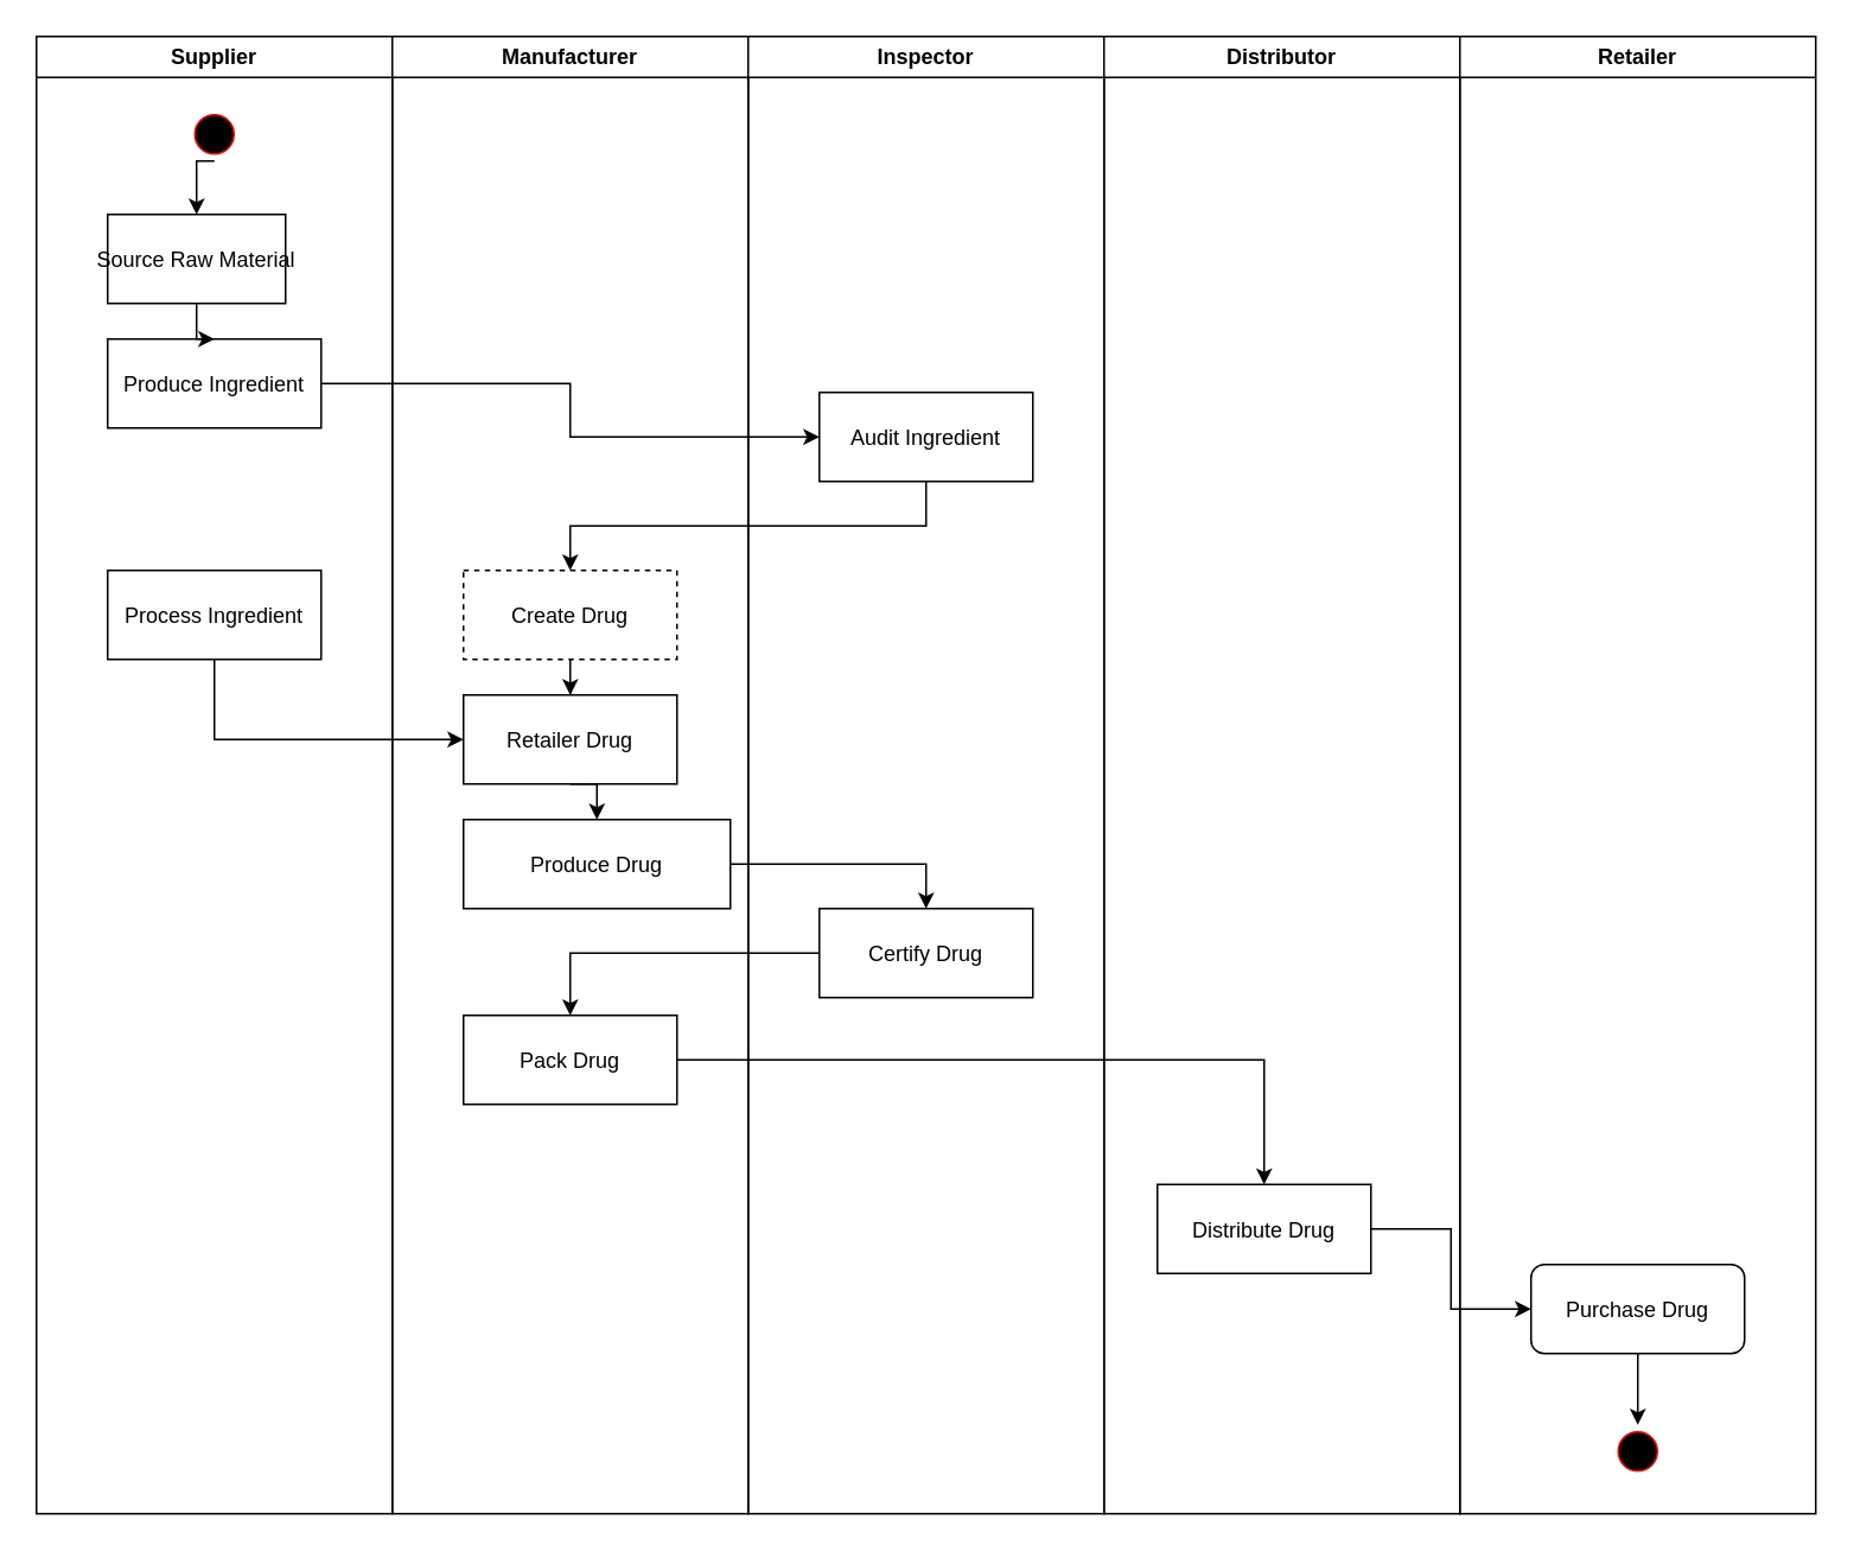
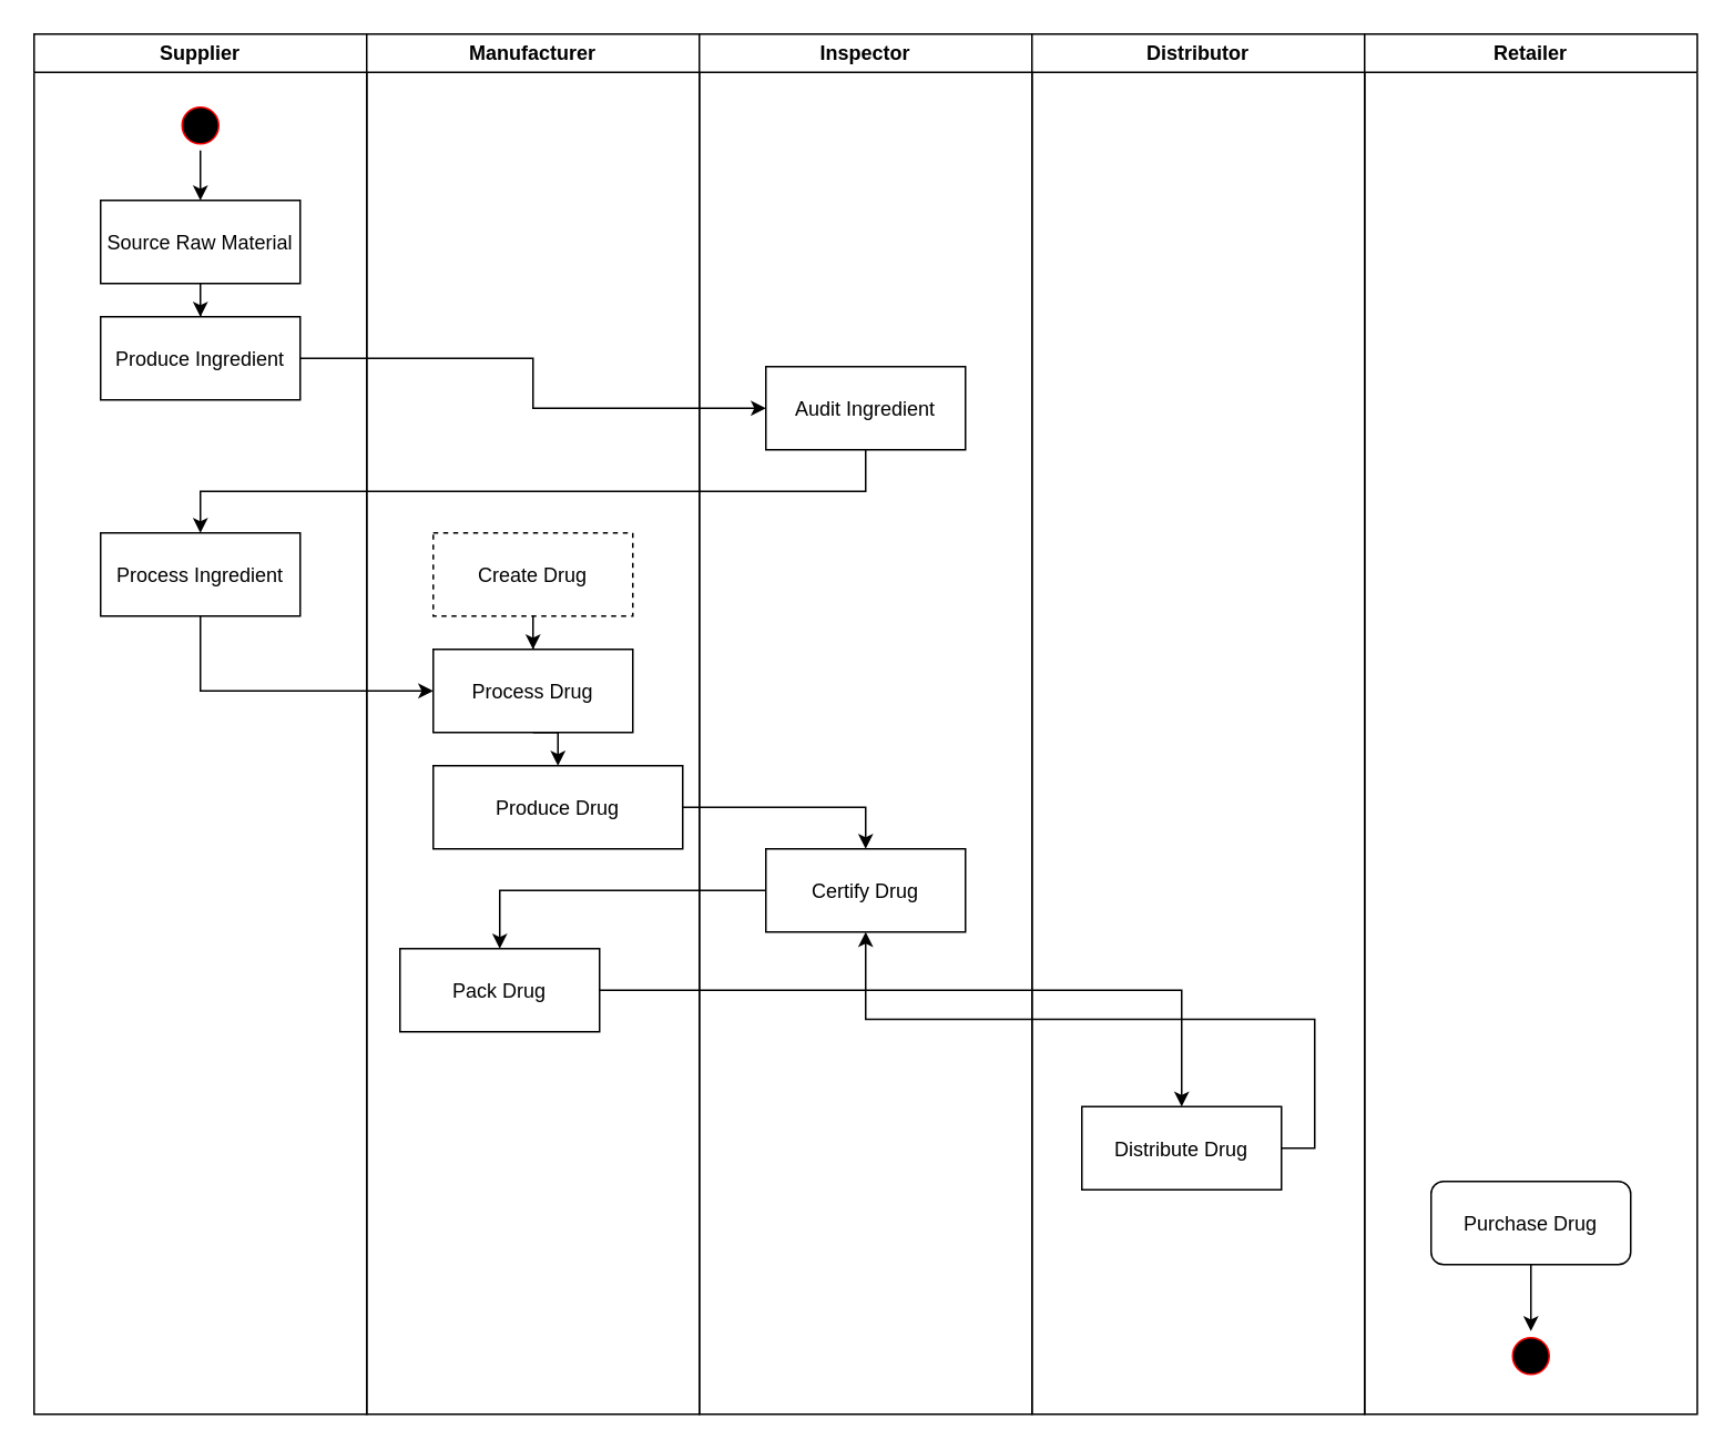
  <mxCell id="0" />
  <mxCell id="1" parent="0" />
  <mxCell id="2" value="Supplier" style="swimlane;whiteSpace=wrap" parent="1" vertex="1"><mxGeometry x="20" y="20" width="200" height="830" as="geometry" /></mxCell>
  <mxCell id="3" style="edgeStyle=orthogonalEdgeStyle;rounded=0;orthogonalLoop=1;jettySize=auto;html=1;exitX=0.5;exitY=1;exitDx=0;exitDy=0;entryX=0.5;entryY=0;entryDx=0;entryDy=0;" parent="2" source="4" target="5" edge="1"><mxGeometry relative="1" as="geometry" /></mxCell>
  <mxCell id="4" value="" style="ellipse;shape=startState;fillColor=#000000;strokeColor=#ff0000;" parent="2" vertex="1"><mxGeometry x="85" y="40" width="30" height="30" as="geometry" /></mxCell>
- <mxCell id="5" value="Source Raw Material" style="" parent="2" vertex="1"><mxGeometry x="40" y="100" width="100" height="50" as="geometry" /></mxCell>
+ <mxCell id="5" value="Source Raw Material" style="" parent="2" vertex="1"><mxGeometry x="40" y="100" width="120" height="50" as="geometry" /></mxCell>
  <mxCell id="6" value="Produce Ingredient" style="" parent="2" vertex="1"><mxGeometry x="40" y="170" width="120" height="50" as="geometry" /></mxCell>
  <mxCell id="7" value="" style="edgeStyle=orthogonalEdgeStyle;rounded=0;orthogonalLoop=1;jettySize=auto;html=1;" parent="2" source="5" target="6" edge="1"><mxGeometry relative="1" as="geometry" /></mxCell>
  <mxCell id="8" value="Process Ingredient" style="" parent="2" vertex="1"><mxGeometry x="40" y="300" width="120" height="50" as="geometry" /></mxCell>
  <mxCell id="9" value="Manufacturer" style="swimlane;whiteSpace=wrap" parent="1" vertex="1"><mxGeometry x="220" y="20" width="200" height="830" as="geometry" /></mxCell>
  <mxCell id="10" value="Create Drug" style="dashed=1;" parent="9" vertex="1"><mxGeometry x="40" y="300" width="120" height="50" as="geometry" /></mxCell>
  <mxCell id="11" value="Produce Drug" style="" parent="9" vertex="1"><mxGeometry x="40" y="440" width="150" height="50" as="geometry" /></mxCell>
- <mxCell id="12" value="Pack Drug" style="" parent="9" vertex="1"><mxGeometry x="40" y="550" width="120" height="50" as="geometry" /></mxCell>
+ <mxCell id="12" value="Pack Drug" style="" parent="9" vertex="1"><mxGeometry x="20" y="550" width="120" height="50" as="geometry" /></mxCell>
  <mxCell id="13" style="edgeStyle=orthogonalEdgeStyle;rounded=0;orthogonalLoop=1;jettySize=auto;html=1;exitX=0.5;exitY=1;exitDx=0;exitDy=0;entryX=0.5;entryY=0;entryDx=0;entryDy=0;" parent="9" source="14" target="11" edge="1"><mxGeometry relative="1" as="geometry" /></mxCell>
- <mxCell id="14" value="Retailer Drug" style="" parent="9" vertex="1"><mxGeometry x="40" y="370" width="120" height="50" as="geometry" /></mxCell>
+ <mxCell id="14" value="Process Drug" style="" parent="9" vertex="1"><mxGeometry x="40" y="370" width="120" height="50" as="geometry" /></mxCell>
  <mxCell id="15" value="" style="edgeStyle=orthogonalEdgeStyle;rounded=0;orthogonalLoop=1;jettySize=auto;html=1;" parent="9" source="10" target="14" edge="1"><mxGeometry relative="1" as="geometry" /></mxCell>
  <mxCell id="16" value="Inspector" style="swimlane;whiteSpace=wrap;startSize=23;" parent="1" vertex="1"><mxGeometry x="420" y="20" width="200" height="830" as="geometry"><mxRectangle x="724.5" y="128" width="90" height="23" as="alternateBounds" /></mxGeometry></mxCell>
  <mxCell id="17" value="Audit Ingredient" style="" parent="16" vertex="1"><mxGeometry x="40" y="200" width="120" height="50" as="geometry" /></mxCell>
  <mxCell id="18" value="Certify Drug" style="" parent="16" vertex="1"><mxGeometry x="40" y="490" width="120" height="50" as="geometry" /></mxCell>
  <mxCell id="19" value="Distributor" style="swimlane;whiteSpace=wrap" parent="1" vertex="1"><mxGeometry x="620" y="20" width="200" height="830" as="geometry" /></mxCell>
  <mxCell id="20" value="Distribute Drug" style="" parent="19" vertex="1"><mxGeometry x="30" y="645" width="120" height="50" as="geometry" /></mxCell>
  <mxCell id="21" value="Retailer" style="swimlane;whiteSpace=wrap" parent="1" vertex="1"><mxGeometry x="820" y="20" width="200" height="830" as="geometry" /></mxCell>
  <mxCell id="22" value="Purchase Drug" style="rounded=1;" parent="21" vertex="1"><mxGeometry x="40" y="690" width="120" height="50" as="geometry" /></mxCell>
  <mxCell id="23" value="" style="edgeStyle=orthogonalEdgeStyle;rounded=0;orthogonalLoop=1;jettySize=auto;html=1;entryX=0;entryY=0.5;entryDx=0;entryDy=0;exitX=0.5;exitY=1;exitDx=0;exitDy=0;" parent="1" source="8" target="14" edge="1"><mxGeometry relative="1" as="geometry"><Array as="points"><mxPoint x="120" y="415" /></Array></mxGeometry></mxCell>
  <mxCell id="24" value="" style="edgeStyle=orthogonalEdgeStyle;rounded=0;orthogonalLoop=1;jettySize=auto;html=1;entryX=0.5;entryY=0;entryDx=0;entryDy=0;" parent="1" source="12" target="20" edge="1"><mxGeometry relative="1" as="geometry"><mxPoint x="660" y="595" as="targetPoint" /></mxGeometry></mxCell>
  <mxCell id="25" value="" style="edgeStyle=orthogonalEdgeStyle;rounded=0;orthogonalLoop=1;jettySize=auto;html=1;exitX=1;exitY=0.5;exitDx=0;exitDy=0;" parent="1" source="6" target="17" edge="1"><mxGeometry relative="1" as="geometry" /></mxCell>
- <mxCell id="26" style="edgeStyle=orthogonalEdgeStyle;rounded=0;orthogonalLoop=1;jettySize=auto;html=1;exitX=0.5;exitY=1;exitDx=0;exitDy=0;" parent="1" source="17" target="10" edge="1"><mxGeometry relative="1" as="geometry"><mxPoint x="460" y="295" as="sourcePoint" /></mxGeometry></mxCell>
- <mxCell id="27" value="" style="edgeStyle=orthogonalEdgeStyle;rounded=0;orthogonalLoop=1;jettySize=auto;html=1;exitX=1;exitY=0.5;exitDx=0;exitDy=0;" parent="1" source="20" target="22" edge="1"><mxGeometry relative="1" as="geometry" /></mxCell>
+ <mxCell id="26" style="edgeStyle=orthogonalEdgeStyle;rounded=0;orthogonalLoop=1;jettySize=auto;html=1;exitX=0.5;exitY=1;exitDx=0;exitDy=0;entryX=0.5;entryY=0;entryDx=0;entryDy=0;" parent="1" source="17" target="8" edge="1"><mxGeometry relative="1" as="geometry"><mxPoint x="460" y="295" as="sourcePoint" /></mxGeometry></mxCell>
+ <mxCell id="27" value="" style="edgeStyle=orthogonalEdgeStyle;rounded=0;orthogonalLoop=1;jettySize=auto;html=1;exitX=1;exitY=0.5;exitDx=0;exitDy=0;" parent="1" source="20" target="18" edge="1"><mxGeometry relative="1" as="geometry" /></mxCell>
  <mxCell id="28" value="" style="edgeStyle=orthogonalEdgeStyle;rounded=0;orthogonalLoop=1;jettySize=auto;html=1;" parent="1" source="22" target="29" edge="1"><mxGeometry relative="1" as="geometry"><mxPoint x="920" y="505" as="targetPoint" /></mxGeometry></mxCell>
  <mxCell id="29" value="" style="ellipse;shape=startState;fillColor=#000000;strokeColor=#ff0000;" parent="1" vertex="1"><mxGeometry x="905" y="800" width="30" height="30" as="geometry" /></mxCell>
  <mxCell id="30" style="edgeStyle=orthogonalEdgeStyle;rounded=0;orthogonalLoop=1;jettySize=auto;html=1;exitX=1;exitY=0.5;exitDx=0;exitDy=0;entryX=0.5;entryY=0;entryDx=0;entryDy=0;" parent="1" source="11" target="18" edge="1"><mxGeometry relative="1" as="geometry" /></mxCell>
  <mxCell id="31" style="edgeStyle=orthogonalEdgeStyle;rounded=0;orthogonalLoop=1;jettySize=auto;html=1;exitX=0;exitY=0.5;exitDx=0;exitDy=0;" parent="1" source="18" target="12" edge="1"><mxGeometry relative="1" as="geometry" /></mxCell>
